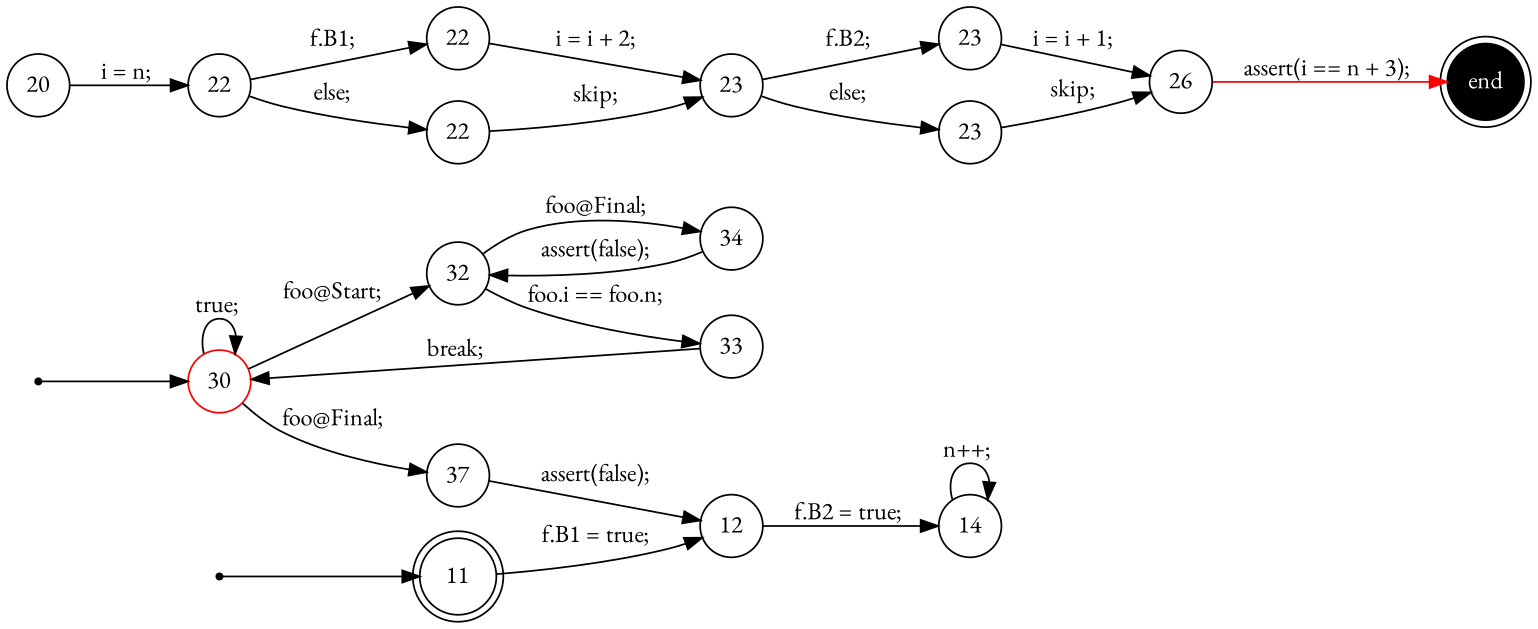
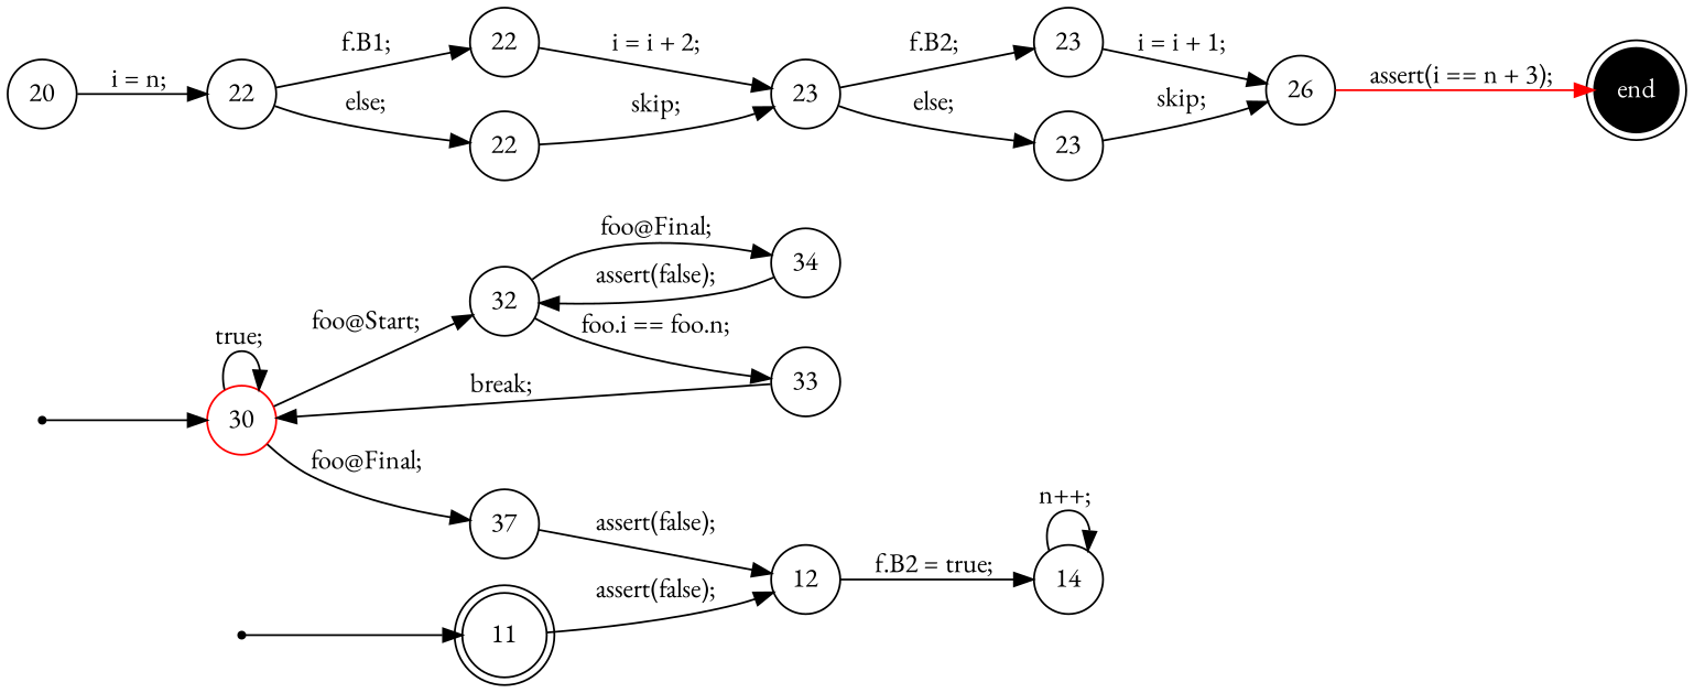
  digraph {
    fontname="EB Garamond"
    rankdir=LR
    node [fixedsize=true fontname="EB Garamond" shape=circle]
    edge [fontname="EB Garamond"]
    n1 [label=11 shape=doublecircle]
    n2 [label=12]
    n3 [label=14]
    s93824993311008 [shape=point fixedsize=""]
    n5 [color=red label=30]
    n6 [label=32]
    n7 [label=37]
    n8 [label=33]
    n9 [label=34]
    s93824993307216 [shape=point fixedsize=""]
    n11 [fillcolor=black fontcolor=white label=end shape=doublecircle style=filled]
    n12 [label=20]
    n13 [label=22]
    n14 [label=22]
    n15 [label=22]
    n16 [label=23]
    n17 [label=23]
    n18 [label=23]
    n19 [label=26]
-   n1 -> n2 [label="f.B1 = true; "]
+   n1 -> n2 [label="assert(false); "]
    n2 -> n3 [label="f.B2 = true; "]
    n3 -> n3 [label="n++; "]
    s93824993311008 -> n1
    n5 -> n5 [label="true; "]
    n5 -> n6 [label="foo@Start; "]
    n5 -> n7 [label="foo@Final; "]
    n6 -> n8 [label="foo.i == foo.n; "]
    n6 -> n9 [label="foo@Final; "]
    n7 -> n2 [label="assert(false); "]
    n8 -> n5 [label="break; "]
    n9 -> n6 [label="assert(false); "]
    s93824993307216 -> n5
    n12 -> n13 [label="i = n; "]
    n13 -> n14 [label="f.B1; "]
    n13 -> n15 [label="else; "]
    n14 -> n16 [label="i = i + 2; "]
    n15 -> n16 [label="skip; "]
    n16 -> n17 [label="f.B2; "]
    n16 -> n18 [label="else; "]
    n17 -> n19 [label="i = i + 1; "]
    n18 -> n19 [label="skip; "]
    n19 -> n11 [color=red label="assert(i == n + 3); "]
  }
